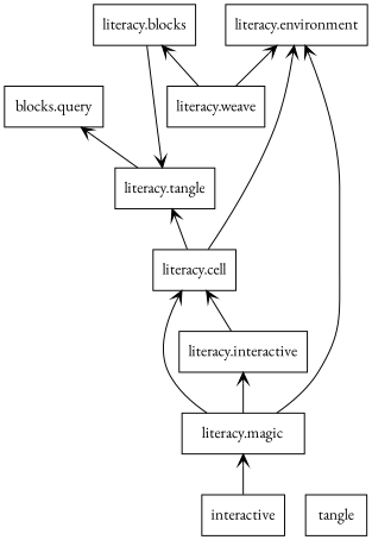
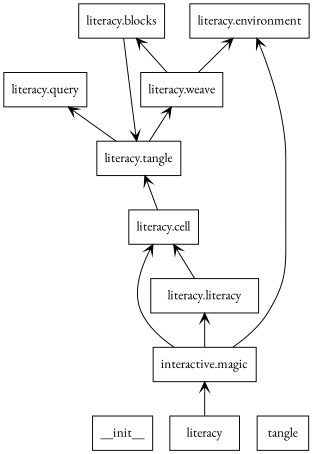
  digraph {
    fontname="EB Garamond"
    rankdir=BT
    node [fontname="EB Garamond" shape=box]
    edge [arrowhead=open arrowtail=none fontname="EB Garamond"]
-   n2 [label=interactive]
-   n3 [label="literacy.magic"]
+   n1 [label=__init__]
+   n2 [label=literacy]
+   n3 [label="interactive.magic"]
    n4 [label="literacy.cell"]
    n5 [label="literacy.environment"]
-   n6 [label="literacy.interactive"]
+   n6 [label="literacy.literacy"]
    n7 [label="literacy.blocks"]
    n8 [label="literacy.tangle"]
-   n9 [label="blocks.query"]
+   n9 [label="literacy.query"]
    n10 [label="literacy.weave"]
    n11 [label=tangle]
    n2 -> n3
    n3 -> n4
    n3 -> n5
    n3 -> n6
-   n4 -> n5
    n4 -> n8
    n6 -> n4
    n7 -> n8
    n8 -> n9
+   n8 -> n10
    n10 -> n5
    n10 -> n7
  }
